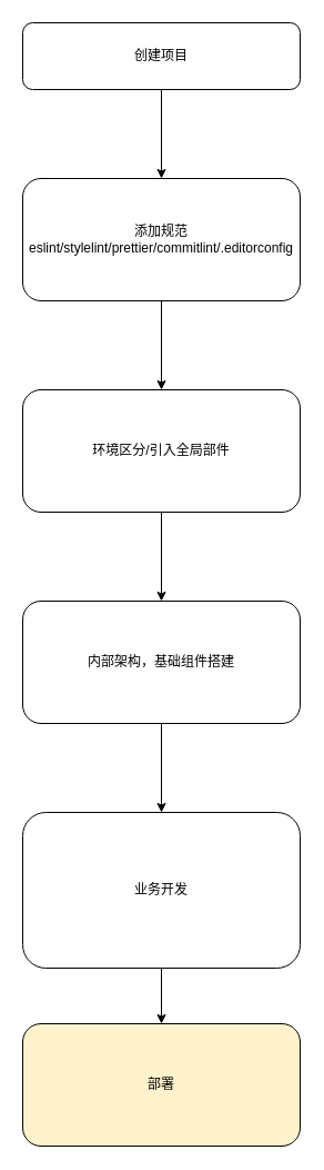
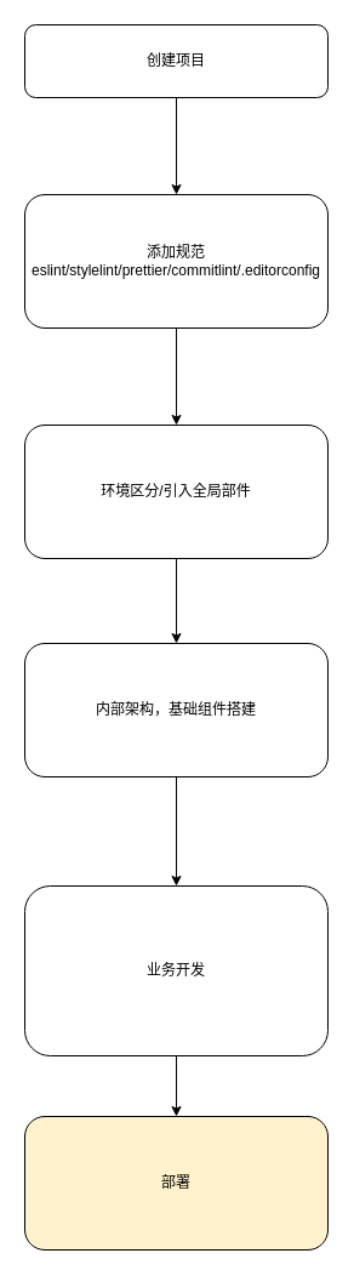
  <mxCell id="0" />
  <mxCell id="1" parent="0" />
  <mxCell id="2" value="" style="edgeStyle=orthogonalEdgeStyle;rounded=0;orthogonalLoop=1;jettySize=auto;html=1;" parent="1" source="3" target="5" edge="1"><mxGeometry relative="1" as="geometry" /></mxCell>
  <mxCell id="3" value="创建项目" style="rounded=1;whiteSpace=wrap;html=1;" parent="1" vertex="1"><mxGeometry x="20" y="20" width="250" height="60" as="geometry" /></mxCell>
  <mxCell id="4" value="" style="edgeStyle=orthogonalEdgeStyle;rounded=0;orthogonalLoop=1;jettySize=auto;html=1;" parent="1" source="5" target="7" edge="1"><mxGeometry relative="1" as="geometry" /></mxCell>
  <mxCell id="5" value="添加规范&lt;br&gt;eslint/stylelint/prettier/commitlint/.editorconfig" style="rounded=1;whiteSpace=wrap;html=1;align=center;" parent="1" vertex="1"><mxGeometry x="20" y="160" width="250" height="110" as="geometry" /></mxCell>
  <mxCell id="6" value="" style="edgeStyle=orthogonalEdgeStyle;rounded=0;orthogonalLoop=1;jettySize=auto;html=1;" parent="1" source="7" target="9" edge="1"><mxGeometry relative="1" as="geometry" /></mxCell>
  <mxCell id="7" value="环境区分/引入全局部件" style="rounded=1;whiteSpace=wrap;html=1;align=center;" parent="1" vertex="1"><mxGeometry x="20" y="350" width="250" height="110" as="geometry" /></mxCell>
  <mxCell id="8" value="" style="edgeStyle=orthogonalEdgeStyle;rounded=0;orthogonalLoop=1;jettySize=auto;html=1;" parent="1" source="9" target="11" edge="1"><mxGeometry relative="1" as="geometry" /></mxCell>
- <mxCell id="9" value="内部架构，基础组件搭建" style="rounded=1;whiteSpace=wrap;html=1;align=center;" parent="1" vertex="1"><mxGeometry x="20" y="540" width="250" height="110" as="geometry" /></mxCell>
+ <mxCell id="9" value="内部架构，基础组件搭建" style="rounded=1;whiteSpace=wrap;html=1;align=center;" parent="1" vertex="1"><mxGeometry x="20" y="530" width="250" height="110" as="geometry" /></mxCell>
  <mxCell id="10" value="" style="edgeStyle=orthogonalEdgeStyle;rounded=0;orthogonalLoop=1;jettySize=auto;html=1;" parent="1" source="11" target="12" edge="1"><mxGeometry relative="1" as="geometry" /></mxCell>
  <mxCell id="11" value="业务开发" style="rounded=1;whiteSpace=wrap;html=1;align=center;" parent="1" vertex="1"><mxGeometry x="20" y="730" width="250" height="140" as="geometry" /></mxCell>
  <mxCell id="12" value="部署" style="rounded=1;whiteSpace=wrap;html=1;align=center;fillColor=#fff2cc;" parent="1" vertex="1"><mxGeometry x="20" y="920" width="250" height="110" as="geometry" /></mxCell>
